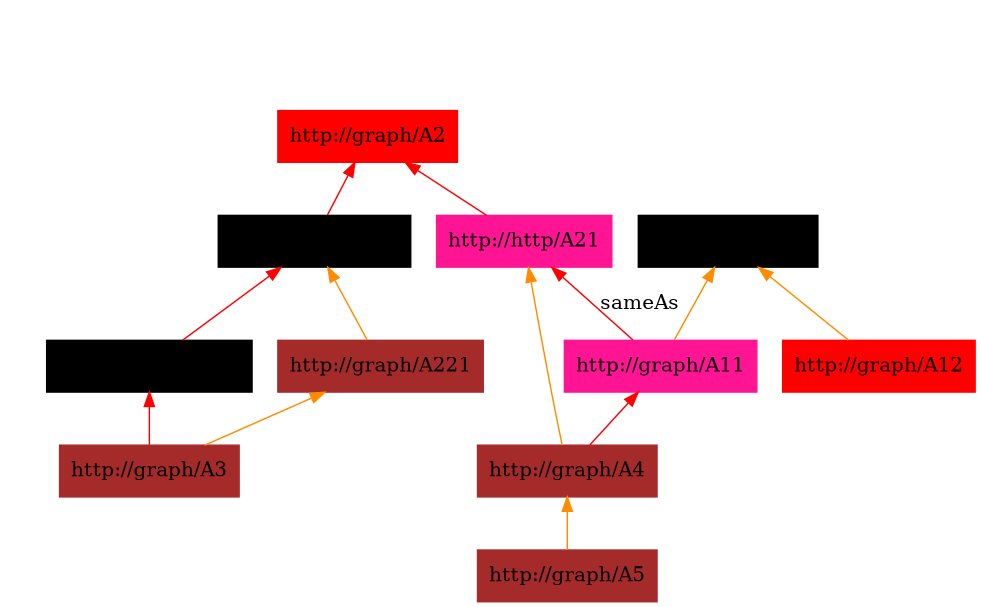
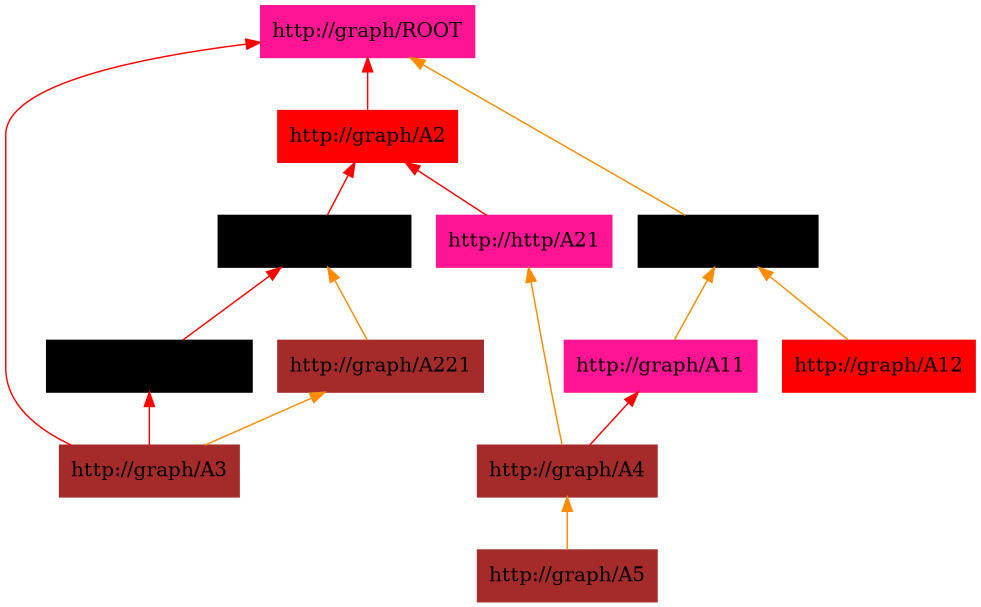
  digraph {
    rankdir=BT
    node [color=brown shape=rect style=filled]
    edge [color=red]
    "http://graph/A3"
    "http://graph/A221"
    "http://graph/A222" [color=black]
+   "http://graph/ROOT" [color=deeppink]
    "http://graph/A22" [color=black]
    "http://graph/A2" [color=red]
    "http://graph/A5"
    "http://graph/A4"
    n9 [color=deeppink label="http://http/A21"]
    "http://graph/A11" [color=deeppink]
    "http://graph/A1" [color=black]
    "http://graph/A12" [color=red]
    "http://graph/A3" -> "http://graph/A221" [color=darkorange]
    "http://graph/A3" -> "http://graph/A222"
+   "http://graph/A3" -> "http://graph/ROOT"
    "http://graph/A221" -> "http://graph/A22" [color=darkorange]
    "http://graph/A222" -> "http://graph/A22"
    "http://graph/A22" -> "http://graph/A2"
+   "http://graph/A2" -> "http://graph/ROOT"
    "http://graph/A5" -> "http://graph/A4" [color=darkorange]
    "http://graph/A4" -> n9 [color=darkorange]
    "http://graph/A4" -> "http://graph/A11"
    n9 -> "http://graph/A2"
-   "http://graph/A11" -> n9 [label=sameAs]
    "http://graph/A11" -> "http://graph/A1" [color=darkorange]
+   "http://graph/A1" -> "http://graph/ROOT" [color=darkorange]
    "http://graph/A12" -> "http://graph/A1" [color=darkorange]
  }
